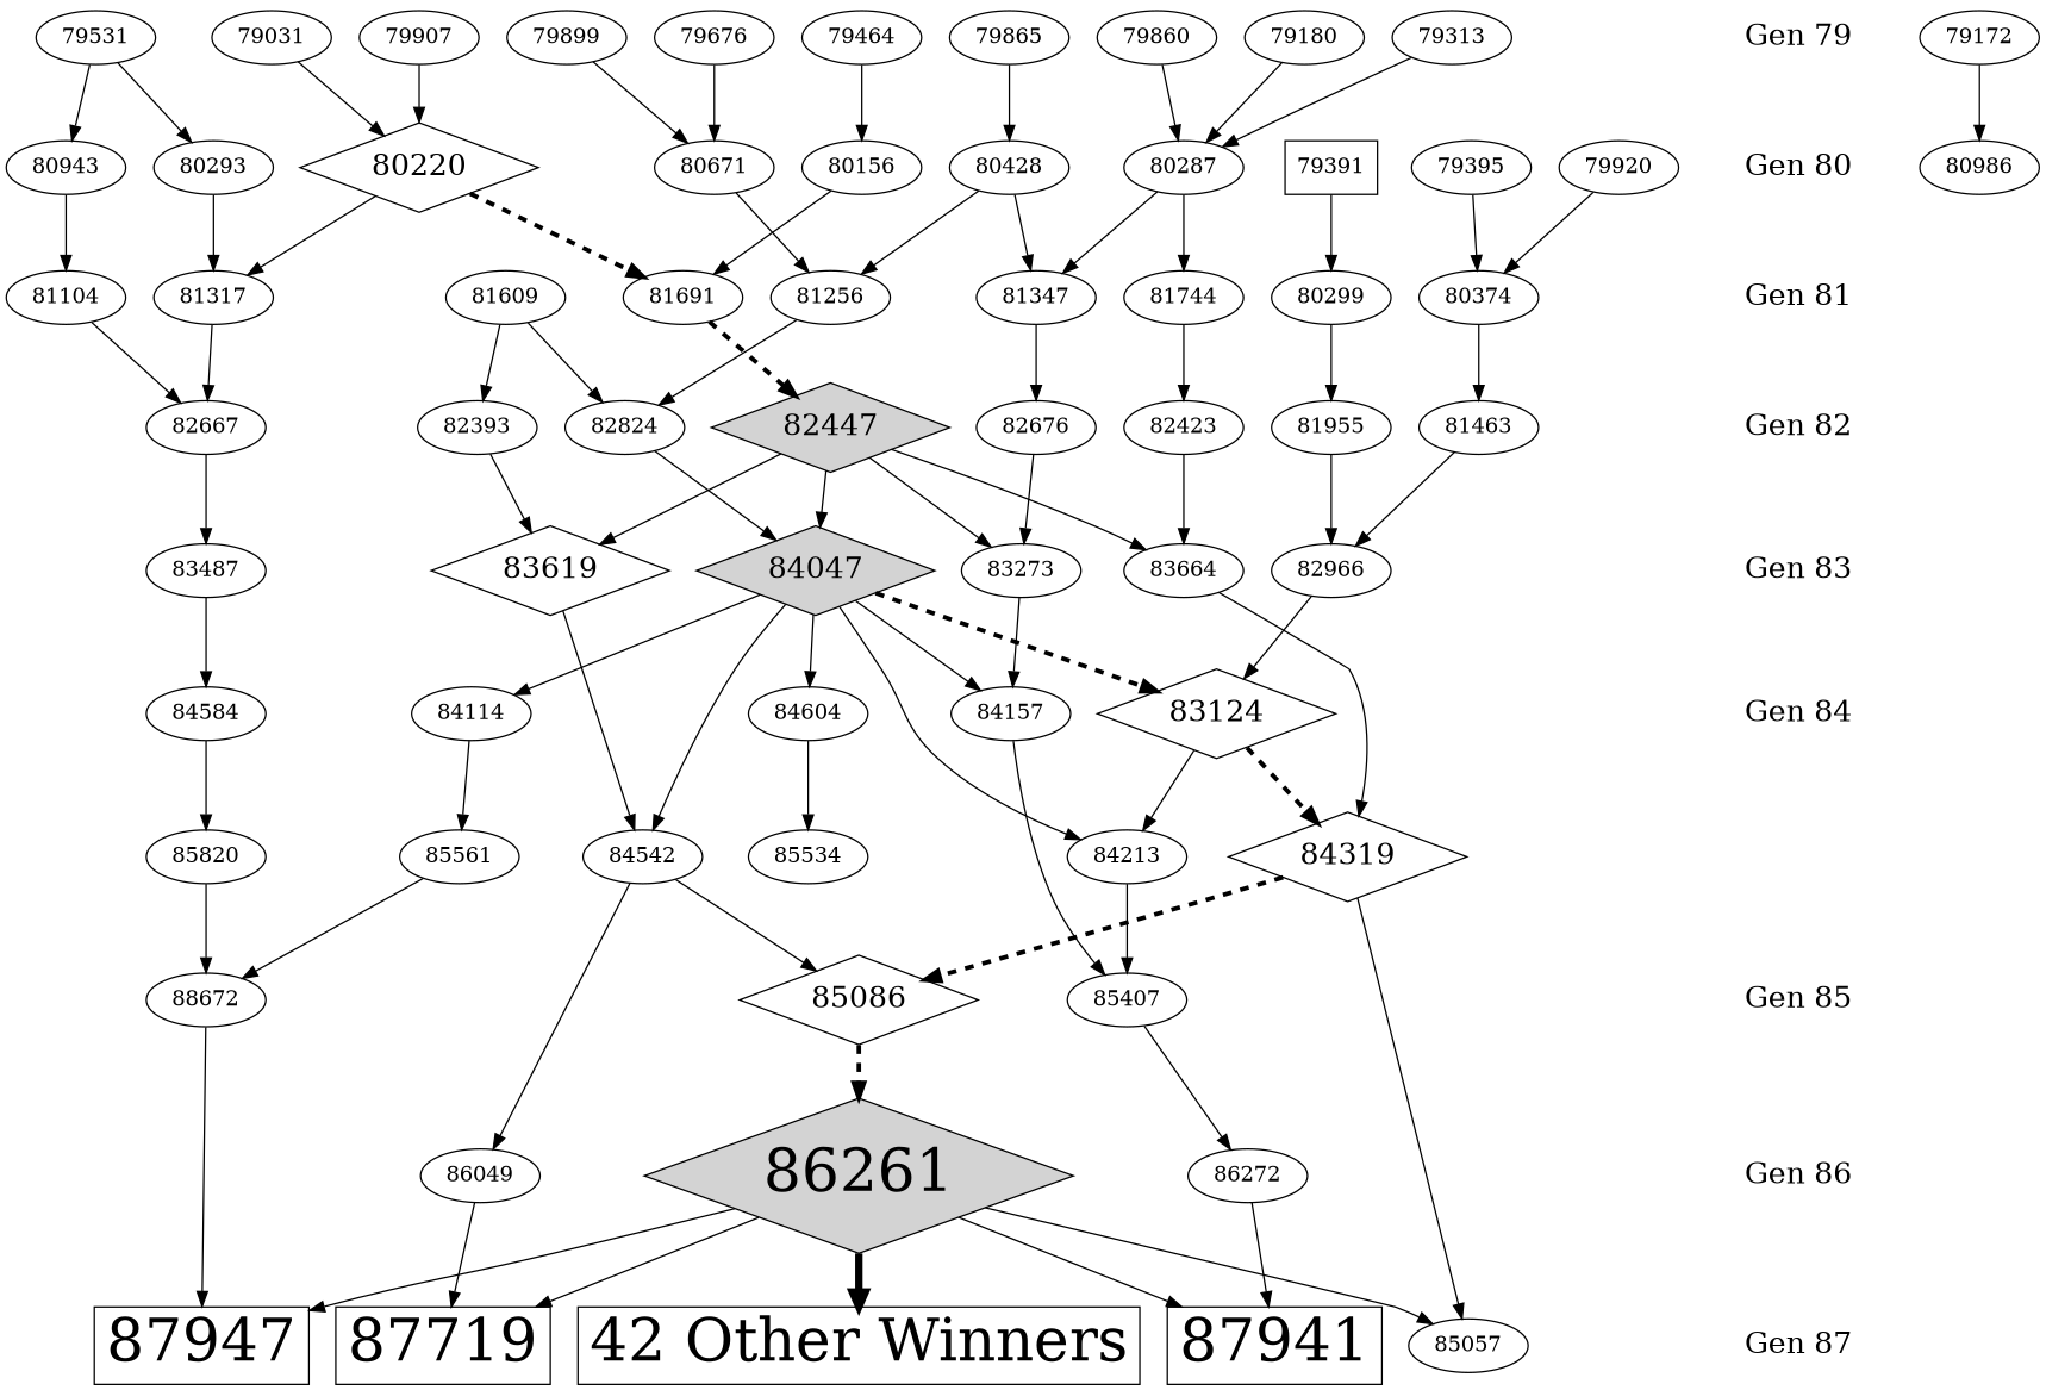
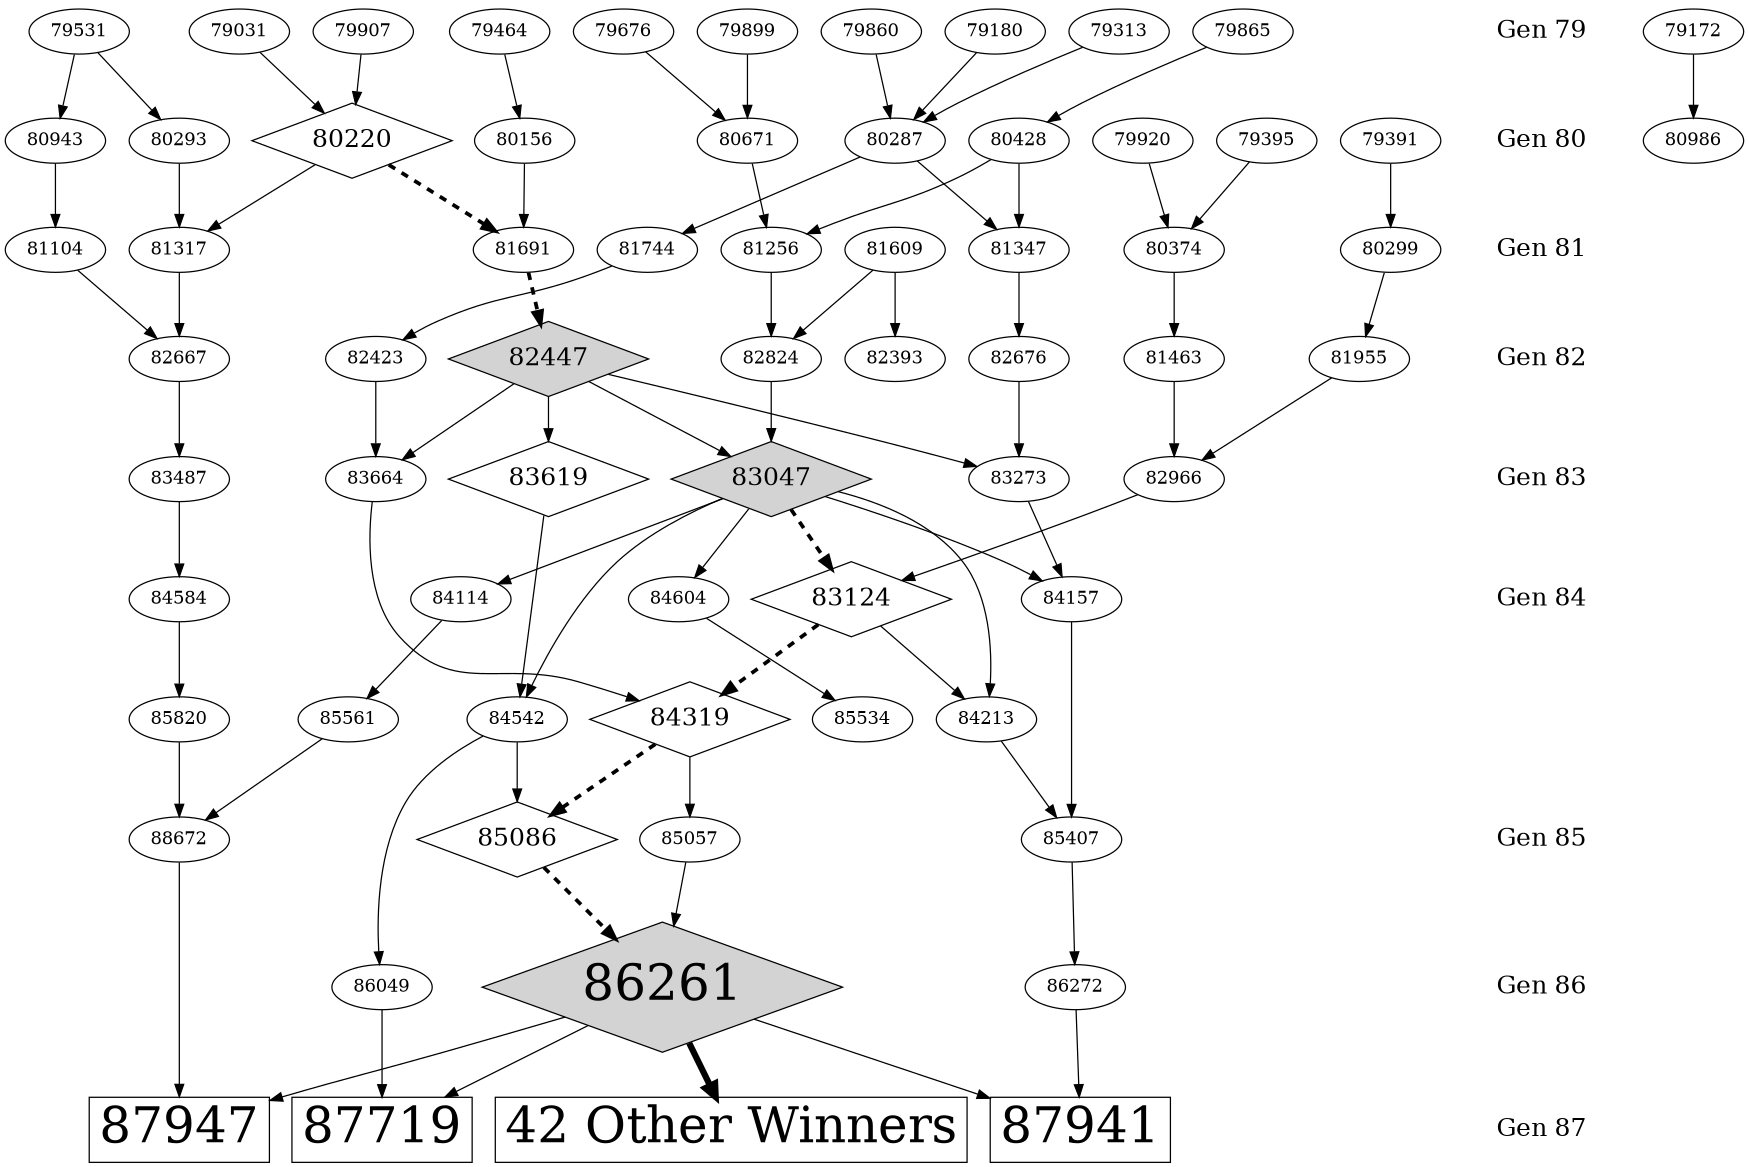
  digraph {
    79031
    "Gen 79" [fontsize=20 penwidth=0]
    80428
    "Gen 80" [fontsize=20 penwidth=0]
    81256
    "Gen 81" [fontsize=20 penwidth=0]
    82824
    "Gen 82" [fontsize=20 penwidth=0]
-   83047 [fillcolor=lightgrey fontsize=20 shape=diamond style=filled label=84047]
+   83047 [fillcolor=lightgrey fontsize=20 shape=diamond style=filled]
    "Gen 83" [fontsize=20 penwidth=0]
    84157
    "Gen 84" [fontsize=20 penwidth=0]
    85407
    "Gen 85" [fontsize=20 penwidth=0]
    86049
    "Gen 86" [fontsize=20 penwidth=0]
    87947 [fontsize=40 shape=rectangle]
    "Gen 87" [fontsize=20 penwidth=0]
    80220 [fontsize=20 shape=diamond]
    81347
    83124 [fontsize=20 shape=diamond]
    84542
    84213
    84604
    84114
    86272
    87719 [fontsize=40 shape=rectangle]
    81691
    81317
    82447 [fillcolor=lightgrey fontsize=20 shape=diamond style=filled]
    82667
    79172
    80986
    81609
    82393
    79180
    80287
    82676
    79313
    81744
    82423
-   79391 [shape=box]
+   79391
    80299
    81955
    82966
    79395
    80374
    81463
    79464
    80156
    79531
    80943
    80293
    81104
    79676
    80671
    79860
    79865
    79899
    79907
    79920
    83273
    83619 [fontsize=20 shape=diamond]
    83664
    83487
    84584
    84319 [fontsize=20 shape=diamond]
    85086 [fontsize=20 shape=diamond]
    85057
    85534
    85561
    85820
    86261 [fillcolor=lightgrey fontsize=40 shape=diamond style=filled]
    n74 [label=88672]
    87941 [fontsize=40 shape=rectangle]
    "42 Other Winners" [fontsize=40 shape=rectangle]
    subgraph sub_1 {
      rank=same
      79031
      "Gen 79"
    }
    subgraph sub_2 {
      rank=same
      80428
      "Gen 80"
    }
    subgraph sub_3 {
      rank=same
      81256
      "Gen 81"
    }
    subgraph sub_4 {
      rank=same
      82824
      "Gen 82"
    }
    subgraph sub_5 {
      rank=same
      83047
      "Gen 83"
    }
    subgraph sub_6 {
      rank=same
      84157
      "Gen 84"
    }
    subgraph sub_7 {
      rank=same
      85407
      "Gen 85"
    }
    subgraph sub_8 {
      rank=same
      86049
      "Gen 86"
    }
    subgraph sub_9 {
      rank=same
      87947
      "Gen 87"
    }
    79031 -> 80220
    "Gen 79" -> "Gen 80" [style=invis]
    80428 -> 81256
    80428 -> 81347
    "Gen 80" -> "Gen 81" [style=invis]
    81256 -> 82824
    "Gen 81" -> "Gen 82" [style=invis]
    82824 -> 83047
    "Gen 82" -> "Gen 83" [style=invis]
    83047 -> 84157
    83047 -> 83124 [penwidth=3 style=dashed]
    83047 -> 84542
    83047 -> 84213
    83047 -> 84604
    83047 -> 84114
    "Gen 83" -> "Gen 84" [style=invis]
    84157 -> 85407
    "Gen 84" -> "Gen 85" [style=invis]
    85407 -> 86272
    "Gen 85" -> "Gen 86" [style=invis]
    86049 -> 87719
    "Gen 86" -> "Gen 87" [style=invis]
    80220 -> 81691 [penwidth=3 style=dashed]
    80220 -> 81317
    81347 -> 82676
    83124 -> 84213
    83124 -> 84319 [penwidth=3 style=dashed]
    84542 -> 86049
    84542 -> 85086
    84213 -> 85407
    84604 -> 85534
    84114 -> 85561
    86272 -> 87941
    81691 -> 82447 [penwidth=3 style=dashed]
    81317 -> 82667
    82447 -> 83047
    82447 -> 83273
    82447 -> 83619
    82447 -> 83664
    82667 -> 83487
    79172 -> 80986
    81609 -> 82824
    81609 -> 82393
-   82393 -> 83619
    79180 -> 80287
    80287 -> 81347
    80287 -> 81744
    82676 -> 83273
    79313 -> 80287
    81744 -> 82423
    82423 -> 83664
    79391 -> 80299
    80299 -> 81955
    81955 -> 82966
    82966 -> 83124
    79395 -> 80374
    80374 -> 81463
    81463 -> 82966
    79464 -> 80156
    80156 -> 81691
    79531 -> 80943
    79531 -> 80293
    80943 -> 81104
    80293 -> 81317
    81104 -> 82667
    79676 -> 80671
    80671 -> 81256
    79860 -> 80287
    79865 -> 80428
    79899 -> 80671
    79907 -> 80220
    79920 -> 80374
    83273 -> 84157
    83619 -> 84542
    83664 -> 84319
    83487 -> 84584
    84584 -> 85820
    84319 -> 85086 [penwidth=3 style=dashed]
    84319 -> 85057
    85086 -> 86261 [penwidth=3 style=dashed]
-   86261 -> 85057
+   85057 -> 86261
    85561 -> n74
    85820 -> n74
    86261 -> 87947
    86261 -> 87719
    86261 -> 87941
    86261 -> "42 Other Winners" [penwidth=5]
    n74 -> 87947
  }
